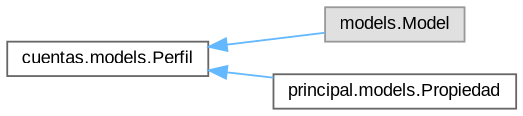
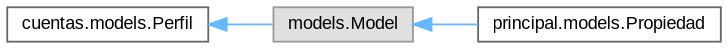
  digraph {
    fontname="Liberation Sans"
    rankdir=LR
    node [color=grey40 fillcolor=white fontname="Liberation Sans" fontsize=10 shape=box style=filled]
    edge [color=steelblue1 dir=back fontname="Liberation Sans" fontsize=10 labelfontname=Helvetica labelfontsize=10 style=solid]
    n1 [color=grey60 fillcolor="#E0E0E0" height=0.2 label="models.Model" width=0.4]
    n2 [height=0.2 label="principal.models.Propiedad" width=0.4]
    n3 [height=0.2 label="cuentas.models.Perfil" width=0.4]
-   n3 -> n2
+   n1 -> n2
    n3 -> n1
  }
